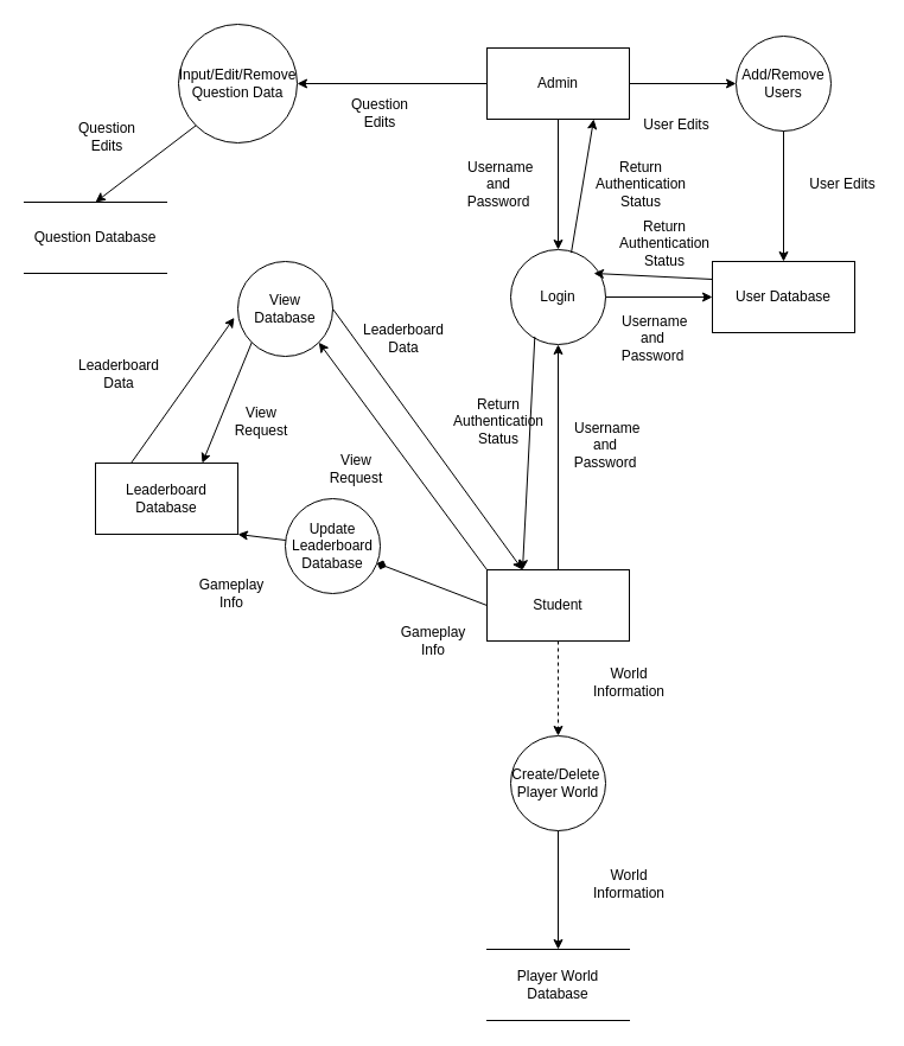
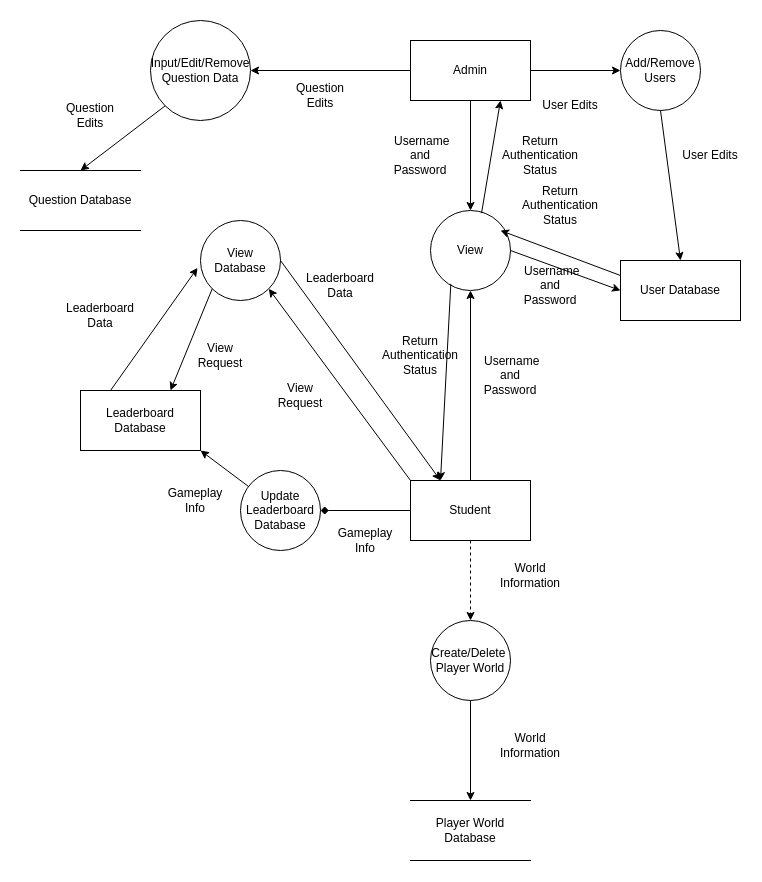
  <mxCell id="0" />
  <mxCell id="1" parent="0" />
  <mxCell id="2" value="Question Database" style="shape=partialRectangle;whiteSpace=wrap;html=1;left=0;right=0;fillColor=none;" parent="1" vertex="1"><mxGeometry x="20" y="170" width="120" height="60" as="geometry" /></mxCell>
  <mxCell id="3" value="Player World Database" style="shape=partialRectangle;whiteSpace=wrap;html=1;left=0;right=0;fillColor=none;" parent="1" vertex="1"><mxGeometry x="410" y="800" width="120" height="60" as="geometry" /></mxCell>
  <mxCell id="4" value="Admin" style="rounded=0;whiteSpace=wrap;html=1;" parent="1" vertex="1"><mxGeometry x="410" y="40" width="120" height="60" as="geometry" /></mxCell>
- <mxCell id="5" value="User Database" style="rounded=0;whiteSpace=wrap;html=1;" parent="1" vertex="1"><mxGeometry x="600" y="220" width="120" height="60" as="geometry" /></mxCell>
+ <mxCell id="5" value="User Database" style="rounded=0;whiteSpace=wrap;html=1;" parent="1" vertex="1"><mxGeometry x="620" y="260" width="120" height="60" as="geometry" /></mxCell>
  <mxCell id="6" value="" style="endArrow=classic;html=1;rounded=0;exitX=1;exitY=0.5;exitDx=0;exitDy=0;" parent="1" source="4" edge="1"><mxGeometry width="50" height="50" relative="1" as="geometry"><mxPoint x="570" y="110" as="sourcePoint" /><mxPoint x="620" y="70" as="targetPoint" /></mxGeometry></mxCell>
  <mxCell id="7" value="Add/Remove Users" style="ellipse;whiteSpace=wrap;html=1;aspect=fixed;" parent="1" vertex="1"><mxGeometry x="620" y="30" width="80" height="80" as="geometry" /></mxCell>
  <mxCell id="8" value="" style="endArrow=classic;html=1;rounded=0;exitX=0.5;exitY=1;exitDx=0;exitDy=0;entryX=0.5;entryY=0;entryDx=0;entryDy=0;" parent="1" source="7" target="5" edge="1"><mxGeometry width="50" height="50" relative="1" as="geometry"><mxPoint x="630" y="170" as="sourcePoint" /><mxPoint x="680" y="120" as="targetPoint" /></mxGeometry></mxCell>
  <mxCell id="9" value="User Edits" style="text;html=1;strokeColor=none;fillColor=none;align=center;verticalAlign=middle;whiteSpace=wrap;rounded=0;" parent="1" vertex="1"><mxGeometry x="680" y="140" width="60" height="30" as="geometry" /></mxCell>
  <mxCell id="10" value="Input/Edit/Remove Question Data" style="ellipse;whiteSpace=wrap;html=1;aspect=fixed;" parent="1" vertex="1"><mxGeometry x="150" y="20" width="100" height="100" as="geometry" /></mxCell>
  <mxCell id="11" value="" style="endArrow=classic;html=1;rounded=0;entryX=1;entryY=0.5;entryDx=0;entryDy=0;exitX=0;exitY=0.5;exitDx=0;exitDy=0;" parent="1" source="4" target="10" edge="1"><mxGeometry width="50" height="50" relative="1" as="geometry"><mxPoint x="310" y="130" as="sourcePoint" /><mxPoint x="360" y="80" as="targetPoint" /></mxGeometry></mxCell>
  <mxCell id="12" value="" style="endArrow=classic;html=1;rounded=0;exitX=0;exitY=1;exitDx=0;exitDy=0;entryX=0.5;entryY=0;entryDx=0;entryDy=0;" parent="1" source="10" target="2" edge="1"><mxGeometry width="50" height="50" relative="1" as="geometry"><mxPoint x="190" y="190" as="sourcePoint" /><mxPoint x="240" y="140" as="targetPoint" /></mxGeometry></mxCell>
  <mxCell id="13" value="User Edits" style="text;html=1;strokeColor=none;fillColor=none;align=center;verticalAlign=middle;whiteSpace=wrap;rounded=0;" parent="1" vertex="1"><mxGeometry x="540" y="90" width="60" height="30" as="geometry" /></mxCell>
  <mxCell id="14" value="Question Edits" style="text;html=1;strokeColor=none;fillColor=none;align=center;verticalAlign=middle;whiteSpace=wrap;rounded=0;" parent="1" vertex="1"><mxGeometry x="290" y="80" width="60" height="30" as="geometry" /></mxCell>
  <mxCell id="15" value="Question Edits" style="text;html=1;strokeColor=none;fillColor=none;align=center;verticalAlign=middle;whiteSpace=wrap;rounded=0;" parent="1" vertex="1"><mxGeometry x="60" y="100" width="60" height="30" as="geometry" /></mxCell>
  <mxCell id="16" value="Student" style="rounded=0;whiteSpace=wrap;html=1;" parent="1" vertex="1"><mxGeometry x="410" y="480" width="120" height="60" as="geometry" /></mxCell>
- <mxCell id="17" value="Login" style="ellipse;whiteSpace=wrap;html=1;aspect=fixed;" parent="1" vertex="1"><mxGeometry x="430" y="210" width="80" height="80" as="geometry" /></mxCell>
+ <mxCell id="17" value="View" style="ellipse;whiteSpace=wrap;html=1;aspect=fixed;" parent="1" vertex="1"><mxGeometry x="430" y="210" width="80" height="80" as="geometry" /></mxCell>
  <mxCell id="18" value="" style="endArrow=classic;html=1;rounded=0;entryX=0;entryY=0.5;entryDx=0;entryDy=0;exitX=1;exitY=0.5;exitDx=0;exitDy=0;" parent="1" source="17" target="5" edge="1"><mxGeometry width="50" height="50" relative="1" as="geometry"><mxPoint x="520" y="300" as="sourcePoint" /><mxPoint x="690" y="310" as="targetPoint" /><Array as="points" /></mxGeometry></mxCell>
  <mxCell id="19" value="&amp;nbsp;Username and Password" style="text;html=1;strokeColor=none;fillColor=none;align=center;verticalAlign=middle;whiteSpace=wrap;rounded=0;" parent="1" vertex="1"><mxGeometry x="520" y="270" width="60" height="30" as="geometry" /></mxCell>
  <mxCell id="20" value="Create/Delete&amp;nbsp;&lt;br&gt;Player World" style="ellipse;whiteSpace=wrap;html=1;aspect=fixed;" parent="1" vertex="1"><mxGeometry x="430" y="620" width="80" height="80" as="geometry" /></mxCell>
  <mxCell id="21" value="" style="endArrow=classic;html=1;rounded=0;exitX=0.5;exitY=1;exitDx=0;exitDy=0;dashed=1;" parent="1" source="16" target="20" edge="1"><mxGeometry width="50" height="50" relative="1" as="geometry"><mxPoint x="440" y="610" as="sourcePoint" /><mxPoint x="490" y="560" as="targetPoint" /></mxGeometry></mxCell>
  <mxCell id="22" value="World Information" style="text;html=1;strokeColor=none;fillColor=none;align=center;verticalAlign=middle;whiteSpace=wrap;rounded=0;" parent="1" vertex="1"><mxGeometry x="500" y="560" width="60" height="30" as="geometry" /></mxCell>
  <mxCell id="23" value="" style="endArrow=classic;html=1;rounded=0;exitX=0.5;exitY=1;exitDx=0;exitDy=0;entryX=0.5;entryY=0;entryDx=0;entryDy=0;" parent="1" source="20" target="3" edge="1"><mxGeometry width="50" height="50" relative="1" as="geometry"><mxPoint x="440" y="780" as="sourcePoint" /><mxPoint x="490" y="730" as="targetPoint" /></mxGeometry></mxCell>
  <mxCell id="24" value="World Information" style="text;html=1;strokeColor=none;fillColor=none;align=center;verticalAlign=middle;whiteSpace=wrap;rounded=0;" parent="1" vertex="1"><mxGeometry x="500" y="730" width="60" height="30" as="geometry" /></mxCell>
  <mxCell id="25" value="Leaderboard Database" style="rounded=0;whiteSpace=wrap;html=1;" parent="1" vertex="1"><mxGeometry x="80" y="390" width="120" height="60" as="geometry" /></mxCell>
- <mxCell id="26" value="Update Leaderboard Database" style="ellipse;whiteSpace=wrap;html=1;aspect=fixed;" parent="1" vertex="1"><mxGeometry x="240" y="420" width="80" height="80" as="geometry" /></mxCell>
+ <mxCell id="26" value="Update Leaderboard Database" style="ellipse;whiteSpace=wrap;html=1;aspect=fixed;" parent="1" vertex="1"><mxGeometry x="240" y="470" width="80" height="80" as="geometry" /></mxCell>
  <mxCell id="27" value="" style="endArrow=diamond;html=1;rounded=0;exitX=0;exitY=0.5;exitDx=0;exitDy=0;" parent="1" source="16" target="26" edge="1"><mxGeometry width="50" height="50" relative="1" as="geometry"><mxPoint x="380" y="600" as="sourcePoint" /><mxPoint x="430" y="550" as="targetPoint" /></mxGeometry></mxCell>
  <mxCell id="28" value="" style="endArrow=classic;html=1;rounded=0;entryX=1;entryY=1;entryDx=0;entryDy=0;entryPerimeter=0;" parent="1" source="26" target="25" edge="1"><mxGeometry width="50" height="50" relative="1" as="geometry"><mxPoint x="150" y="830" as="sourcePoint" /><mxPoint x="200" y="460" as="targetPoint" /></mxGeometry></mxCell>
  <mxCell id="29" value="Gameplay Info" style="text;html=1;strokeColor=none;fillColor=none;align=center;verticalAlign=middle;whiteSpace=wrap;rounded=0;" parent="1" vertex="1"><mxGeometry x="330" y="520" width="70" height="40" as="geometry" /></mxCell>
  <mxCell id="30" value="Gameplay Info" style="text;html=1;strokeColor=none;fillColor=none;align=center;verticalAlign=middle;whiteSpace=wrap;rounded=0;" parent="1" vertex="1"><mxGeometry x="160" y="480" width="70" height="40" as="geometry" /></mxCell>
  <mxCell id="31" value="" style="endArrow=classic;html=1;rounded=0;exitX=0.5;exitY=0;exitDx=0;exitDy=0;entryX=0.5;entryY=1;entryDx=0;entryDy=0;" parent="1" source="16" target="17" edge="1"><mxGeometry width="50" height="50" relative="1" as="geometry"><mxPoint x="430" y="450" as="sourcePoint" /><mxPoint x="480" y="400" as="targetPoint" /></mxGeometry></mxCell>
  <mxCell id="32" value="&amp;nbsp;Username and Password" style="text;html=1;strokeColor=none;fillColor=none;align=center;verticalAlign=middle;whiteSpace=wrap;rounded=0;" parent="1" vertex="1"><mxGeometry x="480" y="360" width="60" height="30" as="geometry" /></mxCell>
  <mxCell id="33" value="&amp;nbsp;Username and Password" style="text;html=1;strokeColor=none;fillColor=none;align=center;verticalAlign=middle;whiteSpace=wrap;rounded=0;" parent="1" vertex="1"><mxGeometry x="390" y="140" width="60" height="30" as="geometry" /></mxCell>
  <mxCell id="34" value="" style="endArrow=classic;html=1;rounded=0;exitX=0.5;exitY=1;exitDx=0;exitDy=0;entryX=0.5;entryY=0;entryDx=0;entryDy=0;" parent="1" source="4" target="17" edge="1"><mxGeometry width="50" height="50" relative="1" as="geometry"><mxPoint x="470" y="200" as="sourcePoint" /><mxPoint x="520" y="150" as="targetPoint" /></mxGeometry></mxCell>
  <mxCell id="35" value="" style="endArrow=classic;html=1;rounded=0;exitX=0;exitY=0.25;exitDx=0;exitDy=0;" parent="1" source="5" edge="1"><mxGeometry width="50" height="50" relative="1" as="geometry"><mxPoint x="530" y="250" as="sourcePoint" /><mxPoint x="500" y="230" as="targetPoint" /></mxGeometry></mxCell>
  <mxCell id="36" value="Return Authentication Status" style="text;html=1;strokeColor=none;fillColor=none;align=center;verticalAlign=middle;whiteSpace=wrap;rounded=0;" parent="1" vertex="1"><mxGeometry x="530" y="190" width="60" height="30" as="geometry" /></mxCell>
  <mxCell id="37" value="Return Authentication Status" style="text;html=1;strokeColor=none;fillColor=none;align=center;verticalAlign=middle;whiteSpace=wrap;rounded=0;" parent="1" vertex="1"><mxGeometry x="390" y="340" width="60" height="30" as="geometry" /></mxCell>
  <mxCell id="38" value="Return Authentication Status" style="text;html=1;strokeColor=none;fillColor=none;align=center;verticalAlign=middle;whiteSpace=wrap;rounded=0;" parent="1" vertex="1"><mxGeometry x="510" y="140" width="60" height="30" as="geometry" /></mxCell>
  <mxCell id="39" value="" style="endArrow=classic;html=1;rounded=0;exitX=0.638;exitY=0.033;exitDx=0;exitDy=0;exitPerimeter=0;entryX=0.75;entryY=1;entryDx=0;entryDy=0;" parent="1" source="17" target="4" edge="1"><mxGeometry width="50" height="50" relative="1" as="geometry"><mxPoint x="470" y="200" as="sourcePoint" /><mxPoint x="520" y="150" as="targetPoint" /></mxGeometry></mxCell>
  <mxCell id="40" value="" style="endArrow=classic;html=1;rounded=0;entryX=0.25;entryY=0;entryDx=0;entryDy=0;exitX=0.254;exitY=0.917;exitDx=0;exitDy=0;exitPerimeter=0;" parent="1" source="17" target="16" edge="1"><mxGeometry width="50" height="50" relative="1" as="geometry"><mxPoint x="420" y="290" as="sourcePoint" /><mxPoint x="460" y="290" as="targetPoint" /></mxGeometry></mxCell>
  <mxCell id="41" value="View Database" style="ellipse;whiteSpace=wrap;html=1;aspect=fixed;" vertex="1" parent="1"><mxGeometry x="200" y="220" width="80" height="80" as="geometry" /></mxCell>
  <mxCell id="42" value="" style="endArrow=classic;html=1;rounded=0;exitX=0.25;exitY=0;exitDx=0;exitDy=0;entryX=-0.037;entryY=0.592;entryDx=0;entryDy=0;entryPerimeter=0;" edge="1" parent="1" source="25" target="41"><mxGeometry width="50" height="50" relative="1" as="geometry"><mxPoint x="130" y="370" as="sourcePoint" /><mxPoint x="180" y="320" as="targetPoint" /></mxGeometry></mxCell>
  <mxCell id="43" value="" style="endArrow=classic;html=1;rounded=0;exitX=0;exitY=1;exitDx=0;exitDy=0;entryX=0.75;entryY=0;entryDx=0;entryDy=0;" edge="1" parent="1" source="41" target="25"><mxGeometry width="50" height="50" relative="1" as="geometry"><mxPoint x="210" y="320" as="sourcePoint" /><mxPoint x="230" y="330" as="targetPoint" /></mxGeometry></mxCell>
  <mxCell id="44" value="View Request" style="text;html=1;strokeColor=none;fillColor=none;align=center;verticalAlign=middle;whiteSpace=wrap;rounded=0;" vertex="1" parent="1"><mxGeometry x="190" y="340" width="60" height="30" as="geometry" /></mxCell>
  <mxCell id="45" value="Leaderboard Data" style="text;html=1;strokeColor=none;fillColor=none;align=center;verticalAlign=middle;whiteSpace=wrap;rounded=0;" vertex="1" parent="1"><mxGeometry x="70" y="300" width="60" height="30" as="geometry" /></mxCell>
  <mxCell id="46" value="" style="endArrow=classic;html=1;rounded=0;exitX=0;exitY=0;exitDx=0;exitDy=0;entryX=1;entryY=1;entryDx=0;entryDy=0;" edge="1" parent="1" source="16" target="41"><mxGeometry width="50" height="50" relative="1" as="geometry"><mxPoint x="330" y="480" as="sourcePoint" /><mxPoint x="380" y="430" as="targetPoint" /></mxGeometry></mxCell>
  <mxCell id="47" value="View Request" style="text;html=1;strokeColor=none;fillColor=none;align=center;verticalAlign=middle;whiteSpace=wrap;rounded=0;" vertex="1" parent="1"><mxGeometry x="270" y="380" width="60" height="30" as="geometry" /></mxCell>
  <mxCell id="48" value="" style="endArrow=classic;html=1;rounded=0;exitX=1;exitY=0.5;exitDx=0;exitDy=0;entryX=0.25;entryY=0;entryDx=0;entryDy=0;" edge="1" parent="1" source="41" target="16"><mxGeometry width="50" height="50" relative="1" as="geometry"><mxPoint x="320" y="330" as="sourcePoint" /><mxPoint x="370" y="280" as="targetPoint" /></mxGeometry></mxCell>
  <mxCell id="49" value="Leaderboard Data" style="text;html=1;strokeColor=none;fillColor=none;align=center;verticalAlign=middle;whiteSpace=wrap;rounded=0;" vertex="1" parent="1"><mxGeometry x="310" y="270" width="60" height="30" as="geometry" /></mxCell>
